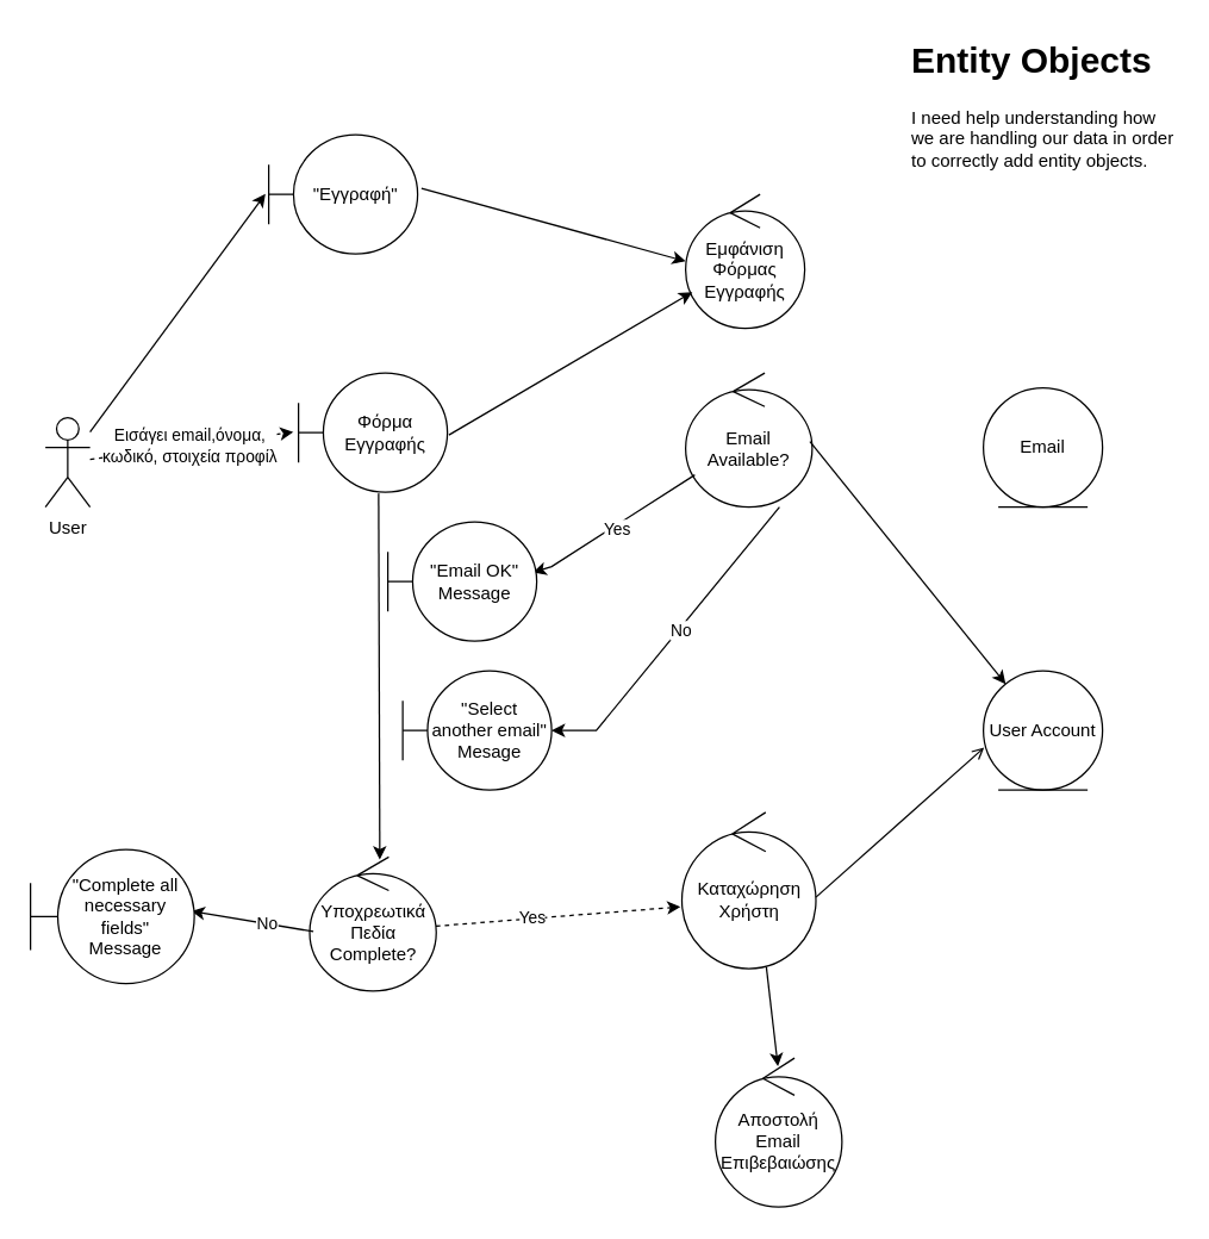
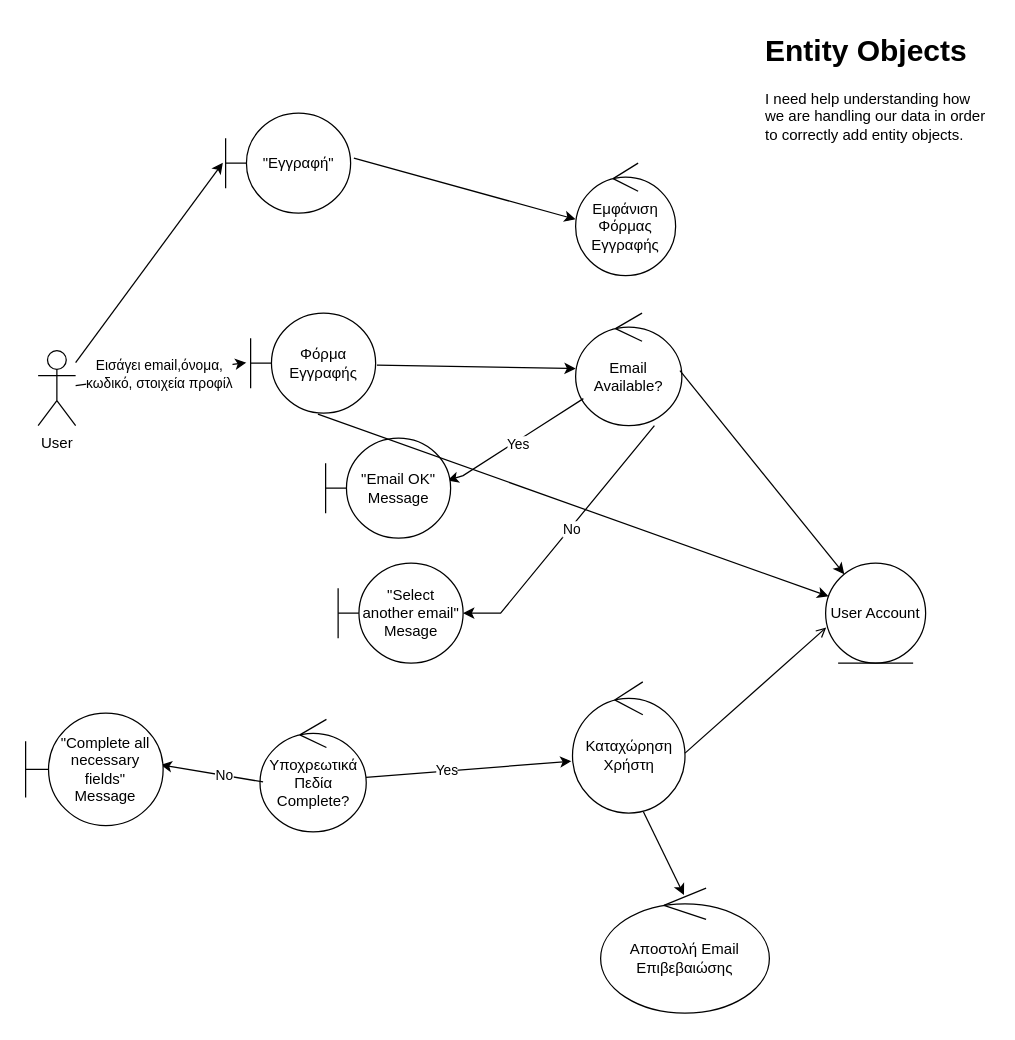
  <mxCell id="0" />
  <mxCell id="1" parent="0" />
  <mxCell id="2" value="User&lt;div&gt;&lt;br&gt;&lt;/div&gt;" style="shape=umlActor;verticalLabelPosition=bottom;verticalAlign=top;html=1;outlineConnect=0;" parent="1" vertex="1"><mxGeometry x="30" y="280" width="30" height="60" as="geometry" /></mxCell>
  <mxCell id="3" value="&quot;Εγγραφή&quot;" style="shape=umlBoundary;whiteSpace=wrap;html=1;" parent="1" vertex="1"><mxGeometry x="180" y="90" width="100" height="80" as="geometry" /></mxCell>
  <mxCell id="4" value="" style="endArrow=classic;html=1;rounded=0;entryX=-0.022;entryY=0.495;entryDx=0;entryDy=0;entryPerimeter=0;" parent="1" source="2" target="3" edge="1"><mxGeometry width="50" height="50" relative="1" as="geometry"><mxPoint x="120" y="230" as="sourcePoint" /><mxPoint x="170" y="180" as="targetPoint" /></mxGeometry></mxCell>
  <mxCell id="5" value="" style="endArrow=classic;html=1;rounded=0;exitX=1.026;exitY=0.45;exitDx=0;exitDy=0;exitPerimeter=0;entryX=0;entryY=0.5;entryDx=0;entryDy=0;entryPerimeter=0;" parent="1" source="3" target="6" edge="1"><mxGeometry width="50" height="50" relative="1" as="geometry"><mxPoint x="410" y="150" as="sourcePoint" /><mxPoint x="430" y="130" as="targetPoint" /></mxGeometry></mxCell>
  <mxCell id="6" value="Εμφάνιση Φόρμας Εγγραφής" style="ellipse;shape=umlControl;whiteSpace=wrap;html=1;" parent="1" vertex="1"><mxGeometry x="460" y="130" width="80" height="90" as="geometry" /></mxCell>
  <mxCell id="7" value="Φόρμα Εγγραφής" style="shape=umlBoundary;whiteSpace=wrap;html=1;" parent="1" vertex="1"><mxGeometry x="200" y="250" width="100" height="80" as="geometry" /></mxCell>
- <mxCell id="8" value="" style="endArrow=classic;html=1;rounded=0;entryX=-0.034;entryY=0.495;entryDx=0;entryDy=0;entryPerimeter=0;dashed=1;" parent="1" source="2" target="7" edge="1"><mxGeometry width="50" height="50" relative="1" as="geometry"><mxPoint x="110" y="310" as="sourcePoint" /><mxPoint x="160" y="260" as="targetPoint" /></mxGeometry></mxCell>
+ <mxCell id="8" value="" style="endArrow=classic;html=1;rounded=0;entryX=-0.034;entryY=0.495;entryDx=0;entryDy=0;entryPerimeter=0;" parent="1" source="2" target="7" edge="1"><mxGeometry width="50" height="50" relative="1" as="geometry"><mxPoint x="110" y="310" as="sourcePoint" /><mxPoint x="160" y="260" as="targetPoint" /></mxGeometry></mxCell>
  <mxCell id="9" value="Eισάγει email,όνομα,&lt;div&gt;κωδικό, στοιχεία προφίλ&lt;/div&gt;" style="edgeLabel;html=1;align=center;verticalAlign=middle;resizable=0;points=[];" parent="8" vertex="1" connectable="0"><mxGeometry x="-0.029" y="1" relative="1" as="geometry"><mxPoint as="offset" /></mxGeometry></mxCell>
- <mxCell id="10" value="" style="endArrow=classic;html=1;rounded=0;exitX=1.01;exitY=0.52;exitDx=0;exitDy=0;exitPerimeter=0;" parent="1" source="7" target="6" edge="1"><mxGeometry width="50" height="50" relative="1" as="geometry"><mxPoint x="460" y="330" as="sourcePoint" /><mxPoint x="460" y="290" as="targetPoint" /></mxGeometry></mxCell>
+ <mxCell id="10" value="" style="endArrow=classic;html=1;rounded=0;exitX=1.01;exitY=0.52;exitDx=0;exitDy=0;exitPerimeter=0;" parent="1" source="7" target="11" edge="1"><mxGeometry width="50" height="50" relative="1" as="geometry"><mxPoint x="460" y="330" as="sourcePoint" /><mxPoint x="460" y="290" as="targetPoint" /></mxGeometry></mxCell>
  <mxCell id="11" value="Email Available?" style="ellipse;shape=umlControl;whiteSpace=wrap;html=1;" parent="1" vertex="1"><mxGeometry x="460" y="250" width="85" height="90" as="geometry" /></mxCell>
  <mxCell id="12" value="" style="endArrow=classic;html=1;rounded=0;entryX=0.974;entryY=0.425;entryDx=0;entryDy=0;entryPerimeter=0;" parent="1" source="11" target="14" edge="1"><mxGeometry width="50" height="50" relative="1" as="geometry"><mxPoint x="290" y="460" as="sourcePoint" /><mxPoint x="310" y="370" as="targetPoint" /><Array as="points"><mxPoint x="370" y="380" /></Array></mxGeometry></mxCell>
  <mxCell id="13" value="Yes" style="edgeLabel;html=1;align=center;verticalAlign=middle;resizable=0;points=[];" parent="12" vertex="1" connectable="0"><mxGeometry x="0.011" y="2" relative="1" as="geometry"><mxPoint as="offset" /></mxGeometry></mxCell>
  <mxCell id="14" value="&quot;Email OK&quot; Message" style="shape=umlBoundary;whiteSpace=wrap;html=1;" parent="1" vertex="1"><mxGeometry x="260" y="350" width="100" height="80" as="geometry" /></mxCell>
  <mxCell id="15" value="&quot;Select another email&quot;&lt;div&gt;Mesage&lt;/div&gt;" style="shape=umlBoundary;whiteSpace=wrap;html=1;" parent="1" vertex="1"><mxGeometry x="270" y="450" width="100" height="80" as="geometry" /></mxCell>
  <mxCell id="16" value="" style="endArrow=classic;html=1;rounded=0;exitX=0.271;exitY=0.947;exitDx=0;exitDy=0;exitPerimeter=0;" parent="1" target="15" edge="1"><mxGeometry width="50" height="50" relative="1" as="geometry"><mxPoint x="523.035" y="340" as="sourcePoint" /><mxPoint x="412.6" y="490.77" as="targetPoint" /><Array as="points"><mxPoint x="400" y="490" /></Array></mxGeometry></mxCell>
  <mxCell id="17" value="No" style="edgeLabel;html=1;align=center;verticalAlign=middle;resizable=0;points=[];" parent="16" vertex="1" connectable="0"><mxGeometry x="-0.051" y="1" relative="1" as="geometry"><mxPoint as="offset" /></mxGeometry></mxCell>
- <mxCell id="18" value="" style="endArrow=classic;html=1;rounded=0;exitX=0.538;exitY=1.01;exitDx=0;exitDy=0;exitPerimeter=0;entryX=0.554;entryY=0.02;entryDx=0;entryDy=0;entryPerimeter=0;" parent="1" source="7" target="19" edge="1"><mxGeometry width="50" height="50" relative="1" as="geometry"><mxPoint x="190" y="460" as="sourcePoint" /><mxPoint x="250" y="570" as="targetPoint" /></mxGeometry></mxCell>
+ <mxCell id="18" value="" style="endArrow=classic;html=1;rounded=0;exitX=0.538;exitY=1.01;exitDx=0;exitDy=0;exitPerimeter=0;" parent="1" source="7" target="31" edge="1"><mxGeometry width="50" height="50" relative="1" as="geometry"><mxPoint x="190" y="460" as="sourcePoint" /><mxPoint x="250" y="570" as="targetPoint" /></mxGeometry></mxCell>
  <mxCell id="19" value="Yποχρεωτικά Πεδία Complete?" style="ellipse;shape=umlControl;whiteSpace=wrap;html=1;" parent="1" vertex="1"><mxGeometry x="207.5" y="575" width="85" height="90" as="geometry" /></mxCell>
- <mxCell id="20" value="" style="endArrow=classic;html=1;rounded=0;exitX=0.997;exitY=0.516;exitDx=0;exitDy=0;exitPerimeter=0;entryX=-0.01;entryY=0.604;entryDx=0;entryDy=0;entryPerimeter=0;dashed=1;" parent="1" source="19" target="25" edge="1"><mxGeometry width="50" height="50" relative="1" as="geometry"><mxPoint x="420" y="610" as="sourcePoint" /><mxPoint x="450" y="606" as="targetPoint" /></mxGeometry></mxCell>
+ <mxCell id="20" value="" style="endArrow=classic;html=1;rounded=0;exitX=0.997;exitY=0.516;exitDx=0;exitDy=0;exitPerimeter=0;entryX=-0.01;entryY=0.604;entryDx=0;entryDy=0;entryPerimeter=0;" parent="1" source="19" target="25" edge="1"><mxGeometry width="50" height="50" relative="1" as="geometry"><mxPoint x="420" y="610" as="sourcePoint" /><mxPoint x="450" y="606" as="targetPoint" /></mxGeometry></mxCell>
  <mxCell id="21" value="Yes" style="edgeLabel;html=1;align=center;verticalAlign=middle;resizable=0;points=[];" parent="20" vertex="1" connectable="0"><mxGeometry x="-0.212" y="1" relative="1" as="geometry"><mxPoint as="offset" /></mxGeometry></mxCell>
  <mxCell id="22" value="" style="endArrow=classic;html=1;rounded=0;exitX=0.029;exitY=0.556;exitDx=0;exitDy=0;exitPerimeter=0;entryX=0.982;entryY=0.46;entryDx=0;entryDy=0;entryPerimeter=0;" parent="1" source="19" target="24" edge="1"><mxGeometry width="50" height="50" relative="1" as="geometry"><mxPoint x="110" y="540" as="sourcePoint" /><mxPoint x="120" y="610" as="targetPoint" /></mxGeometry></mxCell>
  <mxCell id="23" value="No" style="edgeLabel;html=1;align=center;verticalAlign=middle;resizable=0;points=[];" parent="22" vertex="1" connectable="0"><mxGeometry x="-0.232" relative="1" as="geometry"><mxPoint as="offset" /></mxGeometry></mxCell>
  <mxCell id="24" value="&quot;Complete all necessary fields&quot;&lt;div&gt;Message&lt;/div&gt;" style="shape=umlBoundary;whiteSpace=wrap;html=1;" parent="1" vertex="1"><mxGeometry x="20" y="570" width="110" height="90" as="geometry" /></mxCell>
  <mxCell id="25" value="Καταχώρηση Χρήστη" style="ellipse;shape=umlControl;whiteSpace=wrap;html=1;" parent="1" vertex="1"><mxGeometry x="457.5" y="545" width="90" height="105" as="geometry" /></mxCell>
  <mxCell id="26" value="" style="endArrow=classic;html=1;rounded=0;exitX=0.63;exitY=0.989;exitDx=0;exitDy=0;exitPerimeter=0;entryX=0.494;entryY=0.056;entryDx=0;entryDy=0;entryPerimeter=0;" parent="1" source="25" target="27" edge="1"><mxGeometry width="50" height="50" relative="1" as="geometry"><mxPoint x="420" y="790" as="sourcePoint" /><mxPoint x="500" y="720" as="targetPoint" /></mxGeometry></mxCell>
- <mxCell id="27" value="Αποστολή Email Επιβεβαιώσης" style="ellipse;shape=umlControl;whiteSpace=wrap;html=1;" parent="1" vertex="1"><mxGeometry x="480" y="710" width="85" height="100" as="geometry" /></mxCell>
- <mxCell id="28" value="Email" style="ellipse;shape=umlEntity;whiteSpace=wrap;html=1;" vertex="1" parent="1"><mxGeometry x="660" y="260" width="80" height="80" as="geometry" /></mxCell>
+ <mxCell id="27" value="Αποστολή Email Επιβεβαιώσης" style="ellipse;shape=umlControl;whiteSpace=wrap;html=1;" parent="1" vertex="1"><mxGeometry x="480" y="710" width="135" height="100" as="geometry" /></mxCell>
  <mxCell id="29" value="" style="endArrow=classic;html=1;rounded=0;exitX=0.982;exitY=0.511;exitDx=0;exitDy=0;exitPerimeter=0;" edge="1" parent="1" source="11" target="31"><mxGeometry width="50" height="50" relative="1" as="geometry"><mxPoint x="590" y="320" as="sourcePoint" /><mxPoint x="640" y="270" as="targetPoint" /></mxGeometry></mxCell>
  <mxCell id="30" value="" style="endArrow=open;html=1;rounded=0;exitX=1;exitY=0.543;exitDx=0;exitDy=0;exitPerimeter=0;entryX=0.006;entryY=0.644;entryDx=0;entryDy=0;entryPerimeter=0;" edge="1" parent="1" source="25" target="31"><mxGeometry width="50" height="50" relative="1" as="geometry"><mxPoint x="630" y="610" as="sourcePoint" /><mxPoint x="630" y="510" as="targetPoint" /><Array as="points" /></mxGeometry></mxCell>
  <mxCell id="31" value="User Account" style="ellipse;shape=umlEntity;whiteSpace=wrap;html=1;" vertex="1" parent="1"><mxGeometry x="660" y="450" width="80" height="80" as="geometry" /></mxCell>
  <mxCell id="32" value="&lt;h1 style=&quot;margin-top: 0px;&quot;&gt;Entity Objects&lt;/h1&gt;&lt;div&gt;I need help understanding how we are handling our data in order to correctly add entity objects.&lt;/div&gt;" style="text;html=1;whiteSpace=wrap;overflow=hidden;rounded=0;" vertex="1" parent="1"><mxGeometry x="610" y="20" width="180" height="120" as="geometry" /></mxCell>
